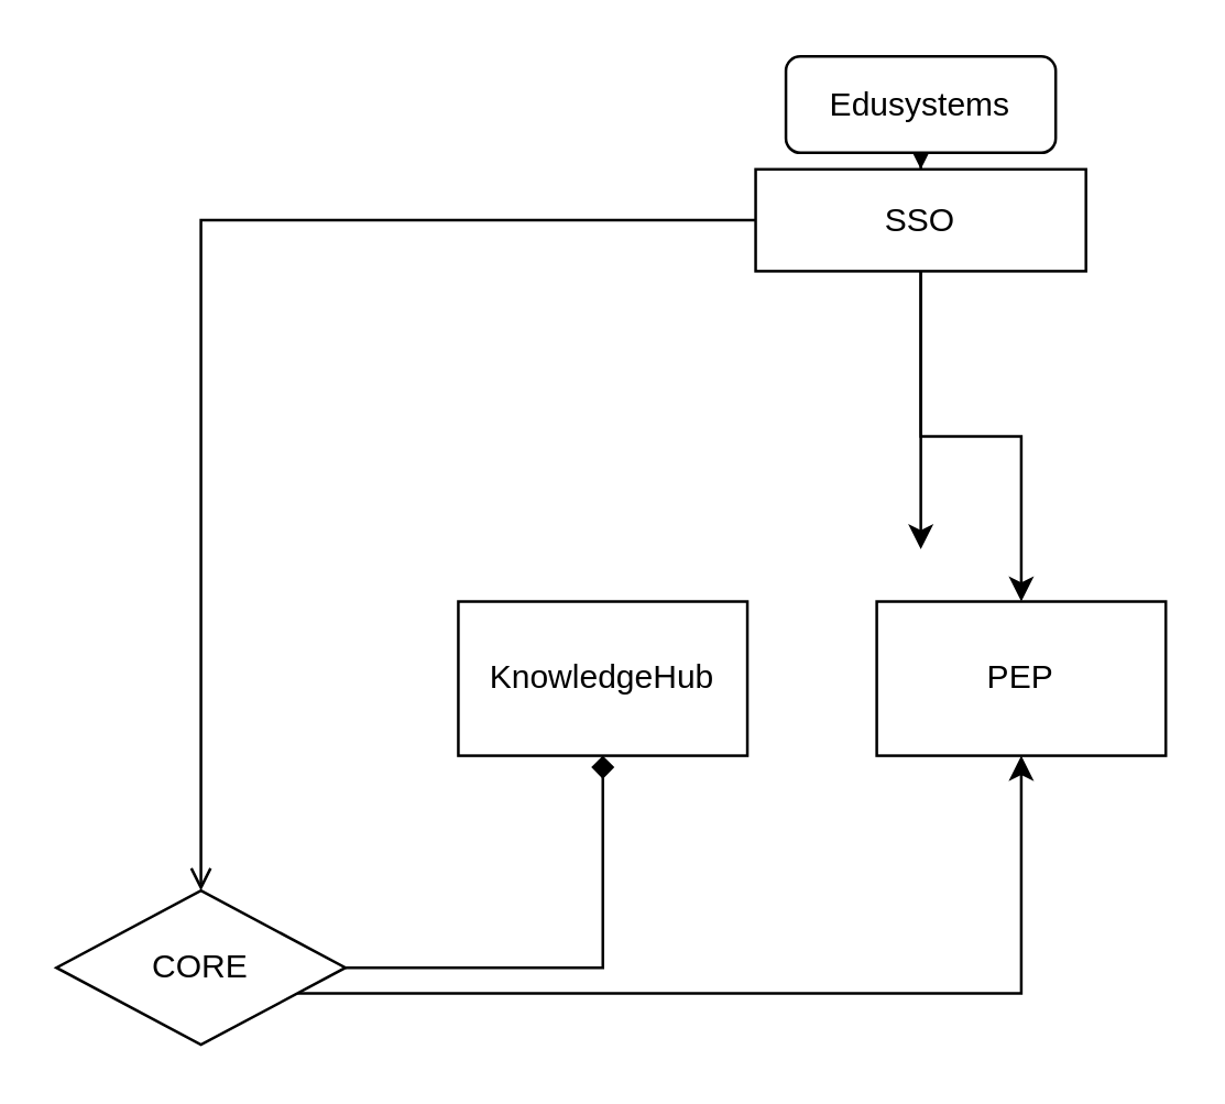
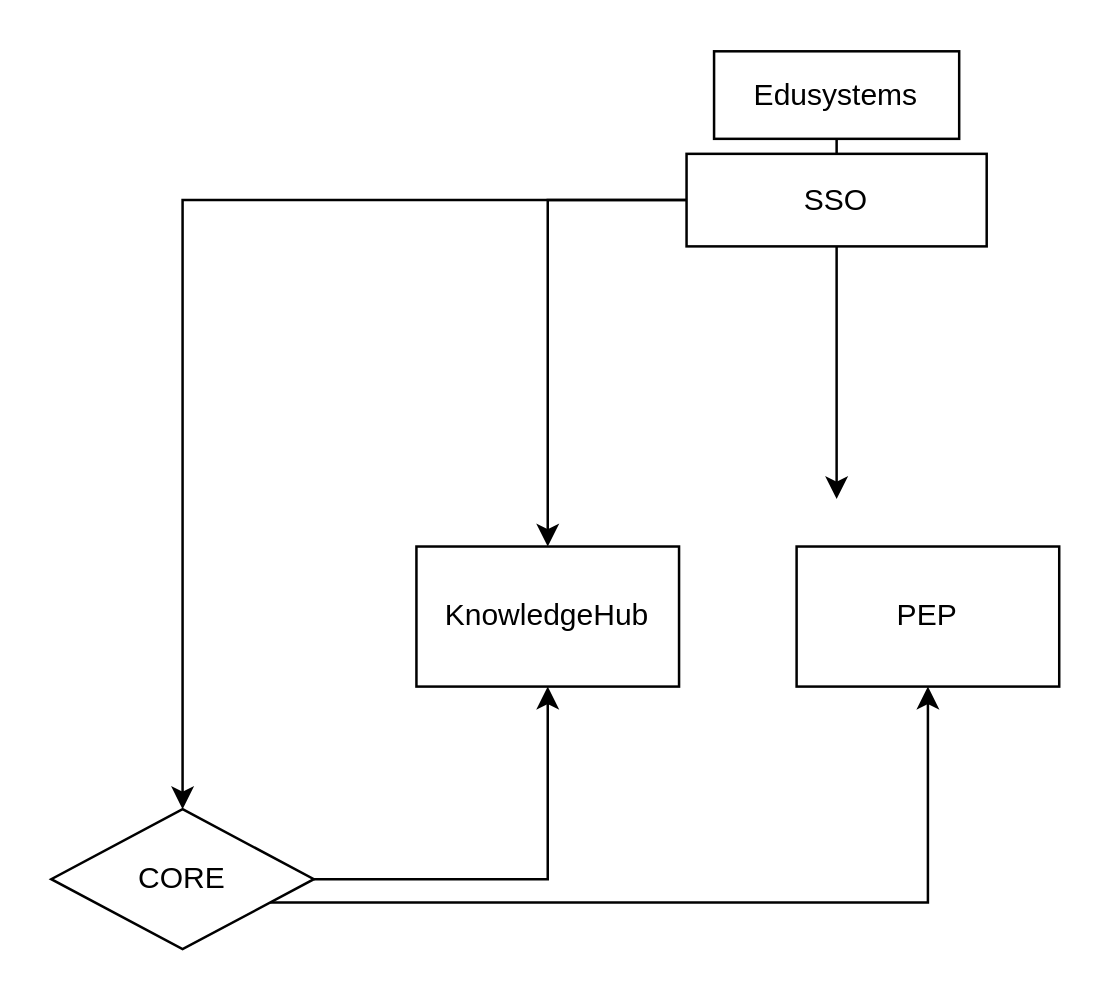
  <mxCell id="0" />
  <mxCell id="1" parent="0" />
- <mxCell id="2" style="edgeStyle=orthogonalEdgeStyle;rounded=0;orthogonalLoop=1;jettySize=auto;html=1;entryX=0.5;entryY=0;entryDx=0;entryDy=0;" edge="1" parent="1" source="3" target="9"><mxGeometry relative="1" as="geometry" /></mxCell>
- <mxCell id="3" value="Edusystems" style="whiteSpace=wrap;html=1;rounded=1;" vertex="1" parent="1"><mxGeometry x="285" y="20" width="98" height="35" as="geometry" /></mxCell>
+ <mxCell id="2" style="edgeStyle=orthogonalEdgeStyle;rounded=0;orthogonalLoop=1;jettySize=auto;html=1;entryX=0.5;entryY=0;entryDx=0;entryDy=0;endArrow=none;" edge="1" parent="1" source="3" target="9"><mxGeometry relative="1" as="geometry" /></mxCell>
+ <mxCell id="3" value="Edusystems" style="rounded=0;whiteSpace=wrap;html=1;" vertex="1" parent="1"><mxGeometry x="285" y="20" width="98" height="35" as="geometry" /></mxCell>
  <mxCell id="4" value="KnowledgeHub" style="rounded=0;whiteSpace=wrap;html=1;" vertex="1" parent="1"><mxGeometry x="166" y="218" width="105" height="56" as="geometry" /></mxCell>
  <mxCell id="5" value="PEP" style="rounded=0;whiteSpace=wrap;html=1;" vertex="1" parent="1"><mxGeometry x="318" y="218" width="105" height="56" as="geometry" /></mxCell>
- <mxCell id="6" style="edgeStyle=orthogonalEdgeStyle;rounded=0;orthogonalLoop=1;jettySize=auto;html=1;" edge="1" parent="1" source="9" target="5"><mxGeometry relative="1" as="geometry" /></mxCell>
+ <mxCell id="6" style="edgeStyle=orthogonalEdgeStyle;rounded=0;orthogonalLoop=1;jettySize=auto;html=1;" edge="1" parent="1" source="9" target="4"><mxGeometry relative="1" as="geometry" /></mxCell>
  <mxCell id="7" style="edgeStyle=orthogonalEdgeStyle;rounded=0;orthogonalLoop=1;jettySize=auto;html=1;" edge="1" parent="1" source="9"><mxGeometry relative="1" as="geometry"><mxPoint x="334" y="199" as="targetPoint" /></mxGeometry></mxCell>
- <mxCell id="8" style="edgeStyle=orthogonalEdgeStyle;rounded=0;orthogonalLoop=1;jettySize=auto;html=1;exitX=0;exitY=0.5;exitDx=0;exitDy=0;endArrow=open;" edge="1" parent="1" source="9" target="12"><mxGeometry relative="1" as="geometry" /></mxCell>
+ <mxCell id="8" style="edgeStyle=orthogonalEdgeStyle;rounded=0;orthogonalLoop=1;jettySize=auto;html=1;exitX=0;exitY=0.5;exitDx=0;exitDy=0;" edge="1" parent="1" source="9" target="12"><mxGeometry relative="1" as="geometry" /></mxCell>
  <mxCell id="9" value="SSO" style="rounded=0;whiteSpace=wrap;html=1;" vertex="1" parent="1"><mxGeometry x="274" y="61" width="120" height="37" as="geometry" /></mxCell>
- <mxCell id="10" style="edgeStyle=orthogonalEdgeStyle;rounded=0;orthogonalLoop=1;jettySize=auto;html=1;endArrow=diamond;" edge="1" parent="1" source="12" target="4"><mxGeometry relative="1" as="geometry" /></mxCell>
+ <mxCell id="10" style="edgeStyle=orthogonalEdgeStyle;rounded=0;orthogonalLoop=1;jettySize=auto;html=1;" edge="1" parent="1" source="12" target="4"><mxGeometry relative="1" as="geometry" /></mxCell>
  <mxCell id="11" style="edgeStyle=orthogonalEdgeStyle;rounded=0;orthogonalLoop=1;jettySize=auto;html=1;exitX=1;exitY=0.75;exitDx=0;exitDy=0;entryX=0.5;entryY=1;entryDx=0;entryDy=0;" edge="1" parent="1" source="12" target="5"><mxGeometry relative="1" as="geometry" /></mxCell>
  <mxCell id="12" value="CORE" style="rhombus;whiteSpace=wrap;html=1;" vertex="1" parent="1"><mxGeometry x="20" y="323" width="105" height="56" as="geometry" /></mxCell>
